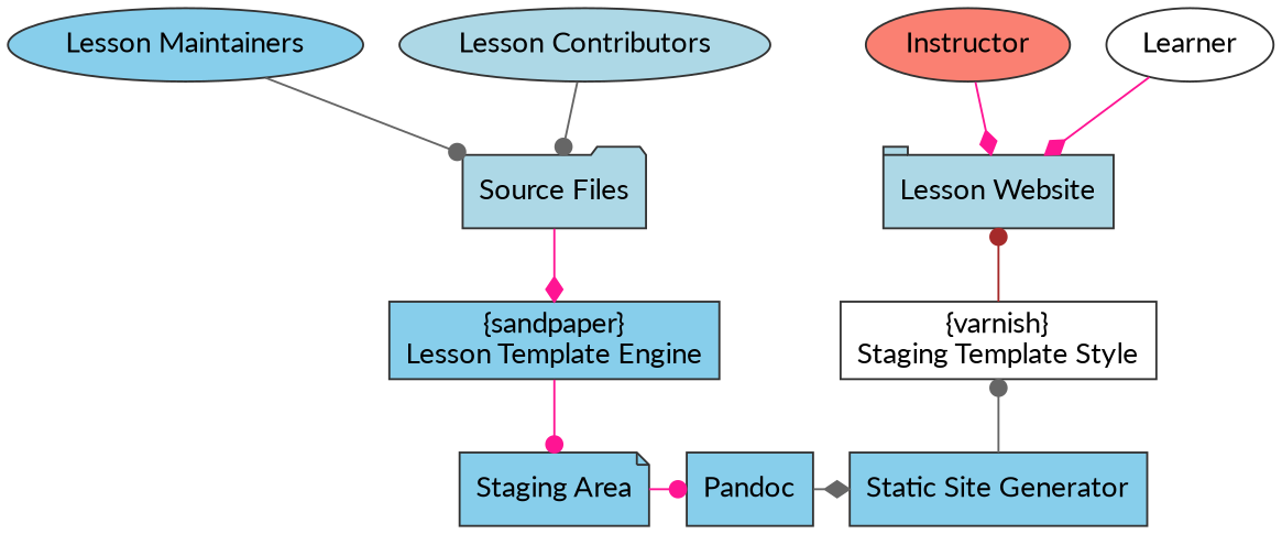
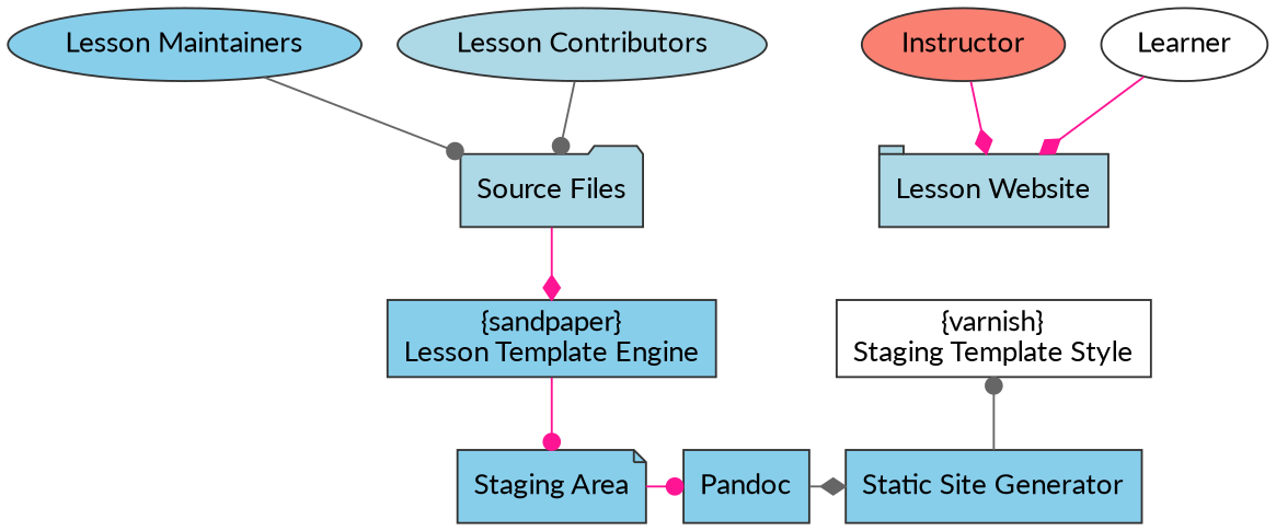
  digraph {
    fontname=Lato
    node [color=grey20 fillcolor=skyblue fontname=Lato shape=oval style=filled]
    edge [arrowhead=dot color=deeppink fontname=Lato]
    n1 [label="Lesson Maintainers"]
    n2 [fillcolor=salmon label=Instructor]
    n3 [fillcolor=lightblue label="Lesson Contributors"]
    n4 [fillcolor=white label=Learner]
    n5 [fillcolor=lightblue label="Source Files" shape=folder]
    n6 [fillcolor=lightblue label="Lesson Website" shape=tab]
    n7 [label="{sandpaper}\nLesson Template Engine" shape=rect]
    n8 [fillcolor=white label="{varnish}\nStaging Template Style" shape=rect]
    n9 [label="Staging Area" shape=note]
    n10 [label="Static Site Generator" shape=rect]
    n11 [label=Pandoc shape=rect]
    subgraph sub_1 {
      rank=same
      n1
      n2
    }
    subgraph sub_2 {
      rank=same
      n3
      n4
    }
    subgraph sub_3 {
      rank=same
      n5
      n6
    }
    subgraph sub_4 {
      rank=same
      n7
      n8
    }
    subgraph sub_5 {
      rank=same
      n9
      n10
      n11
    }
    n1 -> n5 [color=gray40]
    n2 -> n6 [arrowhead=diamond]
    n3 -> n5 [color=gray40]
    n4 -> n6 [arrowhead=diamond]
    n5 -> n7 [arrowhead=diamond]
    n7 -> n9
-   n8 -> n6 [color=brown]
    n9 -> n11
    n10 -> n8 [color=gray40]
    n11 -> n10 [arrowhead=diamond color=gray40]
  }
